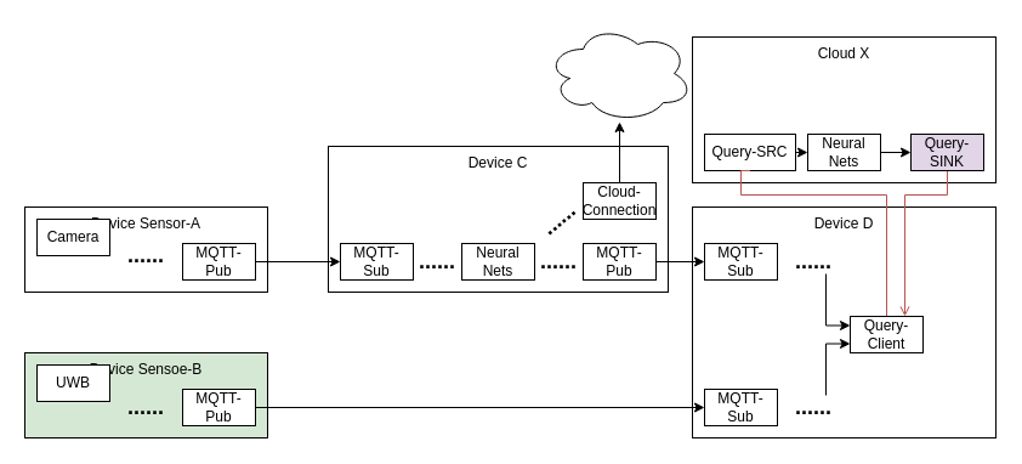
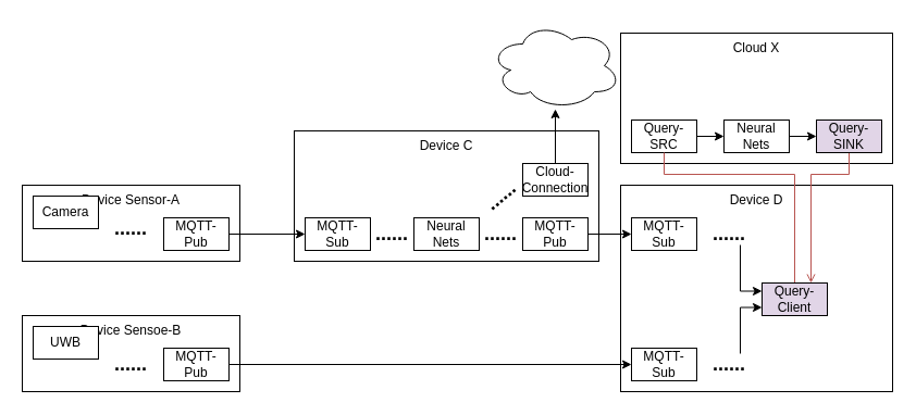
  <mxCell id="0" />
  <mxCell id="1" parent="0" />
  <mxCell id="2" value="Device Sensor-A" style="rounded=0;whiteSpace=wrap;html=1;verticalAlign=top;" vertex="1" parent="1"><mxGeometry x="20" y="170" width="200" height="70" as="geometry" /></mxCell>
- <mxCell id="3" value="Device Sensoe-B" style="rounded=0;whiteSpace=wrap;html=1;verticalAlign=top;fillColor=#d5e8d4;" vertex="1" parent="1"><mxGeometry x="20" y="290" width="200" height="70" as="geometry" /></mxCell>
+ <mxCell id="3" value="Device Sensoe-B" style="rounded=0;whiteSpace=wrap;html=1;verticalAlign=top;" vertex="1" parent="1"><mxGeometry x="20" y="290" width="200" height="70" as="geometry" /></mxCell>
  <mxCell id="4" value="Device C" style="rounded=0;whiteSpace=wrap;html=1;verticalAlign=top;" vertex="1" parent="1"><mxGeometry x="270" y="120" width="280" height="120" as="geometry" /></mxCell>
  <mxCell id="5" value="Device D" style="rounded=0;whiteSpace=wrap;html=1;verticalAlign=top;" vertex="1" parent="1"><mxGeometry x="570" y="170" width="250" height="190" as="geometry" /></mxCell>
  <mxCell id="6" value="Cloud X" style="rounded=0;whiteSpace=wrap;html=1;verticalAlign=top;" vertex="1" parent="1"><mxGeometry x="570" y="30" width="250" height="120" as="geometry" /></mxCell>
  <mxCell id="7" value="Camera" style="rounded=0;whiteSpace=wrap;html=1;" vertex="1" parent="1"><mxGeometry x="30" y="180" width="60" height="30" as="geometry" /></mxCell>
  <mxCell id="8" style="edgeStyle=orthogonalEdgeStyle;rounded=0;orthogonalLoop=1;jettySize=auto;html=1;exitX=1;exitY=0.5;exitDx=0;exitDy=0;entryX=0;entryY=0.5;entryDx=0;entryDy=0;" edge="1" parent="1" source="9" target="15"><mxGeometry relative="1" as="geometry" /></mxCell>
  <mxCell id="9" value="MQTT-Pub" style="rounded=0;whiteSpace=wrap;html=1;" vertex="1" parent="1"><mxGeometry x="150" y="200" width="60" height="30" as="geometry" /></mxCell>
  <mxCell id="10" value="&lt;b&gt;&lt;font style=&quot;font-size: 18px&quot;&gt;......&lt;/font&gt;&lt;/b&gt;" style="text;html=1;strokeColor=none;fillColor=none;align=center;verticalAlign=middle;whiteSpace=wrap;rounded=0;" vertex="1" parent="1"><mxGeometry x="100" y="200" width="40" height="20" as="geometry" /></mxCell>
  <mxCell id="11" value="UWB" style="rounded=0;whiteSpace=wrap;html=1;" vertex="1" parent="1"><mxGeometry x="30" y="300" width="60" height="30" as="geometry" /></mxCell>
  <mxCell id="12" style="edgeStyle=orthogonalEdgeStyle;rounded=0;orthogonalLoop=1;jettySize=auto;html=1;exitX=1;exitY=0.5;exitDx=0;exitDy=0;entryX=0;entryY=0.5;entryDx=0;entryDy=0;" edge="1" parent="1" source="13" target="28"><mxGeometry relative="1" as="geometry" /></mxCell>
  <mxCell id="13" value="MQTT-Pub" style="rounded=0;whiteSpace=wrap;html=1;" vertex="1" parent="1"><mxGeometry x="150" y="320" width="60" height="30" as="geometry" /></mxCell>
  <mxCell id="14" value="&lt;b&gt;&lt;font style=&quot;font-size: 18px&quot;&gt;......&lt;/font&gt;&lt;/b&gt;" style="text;html=1;strokeColor=none;fillColor=none;align=center;verticalAlign=middle;whiteSpace=wrap;rounded=0;" vertex="1" parent="1"><mxGeometry x="100" y="325" width="40" height="20" as="geometry" /></mxCell>
  <mxCell id="15" value="MQTT-Sub" style="rounded=0;whiteSpace=wrap;html=1;" vertex="1" parent="1"><mxGeometry x="280" y="200" width="60" height="30" as="geometry" /></mxCell>
  <mxCell id="16" value="Neural Nets" style="rounded=0;whiteSpace=wrap;html=1;" vertex="1" parent="1"><mxGeometry x="380" y="200" width="60" height="30" as="geometry" /></mxCell>
  <mxCell id="17" value="&lt;b&gt;&lt;font style=&quot;font-size: 18px&quot;&gt;......&lt;/font&gt;&lt;/b&gt;" style="text;html=1;strokeColor=none;fillColor=none;align=center;verticalAlign=middle;whiteSpace=wrap;rounded=0;" vertex="1" parent="1"><mxGeometry x="340" y="205" width="40" height="20" as="geometry" /></mxCell>
  <mxCell id="18" value="&lt;b&gt;&lt;font style=&quot;font-size: 18px&quot;&gt;......&lt;/font&gt;&lt;/b&gt;" style="text;html=1;strokeColor=none;fillColor=none;align=center;verticalAlign=middle;whiteSpace=wrap;rounded=0;" vertex="1" parent="1"><mxGeometry x="440" y="205" width="40" height="20" as="geometry" /></mxCell>
  <mxCell id="19" style="edgeStyle=orthogonalEdgeStyle;rounded=0;orthogonalLoop=1;jettySize=auto;html=1;exitX=1;exitY=0.5;exitDx=0;exitDy=0;entryX=0;entryY=0.5;entryDx=0;entryDy=0;" edge="1" parent="1" source="20" target="27"><mxGeometry relative="1" as="geometry" /></mxCell>
  <mxCell id="20" value="MQTT-Pub" style="rounded=0;whiteSpace=wrap;html=1;" vertex="1" parent="1"><mxGeometry x="480" y="200" width="60" height="30" as="geometry" /></mxCell>
  <mxCell id="21" style="edgeStyle=orthogonalEdgeStyle;rounded=0;orthogonalLoop=1;jettySize=auto;html=1;exitX=1;exitY=0.5;exitDx=0;exitDy=0;entryX=0;entryY=0.5;entryDx=0;entryDy=0;" edge="1" parent="1" source="22" target="26"><mxGeometry relative="1" as="geometry" /></mxCell>
- <mxCell id="22" value="Query-SRC" style="rounded=0;whiteSpace=wrap;html=1;" vertex="1" parent="1"><mxGeometry x="580" y="110" width="75" height="30" as="geometry" /></mxCell>
+ <mxCell id="22" value="Query-SRC" style="rounded=0;whiteSpace=wrap;html=1;" vertex="1" parent="1"><mxGeometry x="580" y="110" width="60" height="30" as="geometry" /></mxCell>
  <mxCell id="23" style="edgeStyle=orthogonalEdgeStyle;rounded=0;orthogonalLoop=1;jettySize=auto;html=1;exitX=0.5;exitY=1;exitDx=0;exitDy=0;entryX=0.75;entryY=0;entryDx=0;entryDy=0;fillColor=#f8cecc;strokeColor=#b85450;endArrow=open;" edge="1" parent="1" source="24" target="30"><mxGeometry relative="1" as="geometry"><Array as="points"><mxPoint x="780" y="160" /><mxPoint x="745" y="160" /></Array></mxGeometry></mxCell>
  <mxCell id="24" value="Query-SINK" style="rounded=0;whiteSpace=wrap;html=1;fillColor=#e1d5e7;" vertex="1" parent="1"><mxGeometry x="750" y="110" width="60" height="30" as="geometry" /></mxCell>
  <mxCell id="25" style="edgeStyle=orthogonalEdgeStyle;rounded=0;orthogonalLoop=1;jettySize=auto;html=1;exitX=1;exitY=0.5;exitDx=0;exitDy=0;entryX=0;entryY=0.5;entryDx=0;entryDy=0;" edge="1" parent="1" source="26" target="24"><mxGeometry relative="1" as="geometry" /></mxCell>
  <mxCell id="26" value="Neural Nets" style="rounded=0;whiteSpace=wrap;html=1;" vertex="1" parent="1"><mxGeometry x="665" y="110" width="60" height="30" as="geometry" /></mxCell>
  <mxCell id="27" value="MQTT-Sub" style="rounded=0;whiteSpace=wrap;html=1;" vertex="1" parent="1"><mxGeometry x="580" y="200" width="60" height="30" as="geometry" /></mxCell>
  <mxCell id="28" value="MQTT-Sub" style="rounded=0;whiteSpace=wrap;html=1;" vertex="1" parent="1"><mxGeometry x="580" y="320" width="60" height="30" as="geometry" /></mxCell>
  <mxCell id="29" style="edgeStyle=orthogonalEdgeStyle;rounded=0;orthogonalLoop=1;jettySize=auto;html=1;exitX=0.5;exitY=0;exitDx=0;exitDy=0;entryX=0.5;entryY=1;entryDx=0;entryDy=0;fillColor=#f8cecc;strokeColor=#b85450;endArrow=none;" edge="1" parent="1" source="30" target="22"><mxGeometry relative="1" as="geometry"><Array as="points"><mxPoint x="730" y="160" /><mxPoint x="610" y="160" /></Array></mxGeometry></mxCell>
- <mxCell id="30" value="Query-Client" style="rounded=0;whiteSpace=wrap;html=1;" vertex="1" parent="1"><mxGeometry x="700" y="260" width="60" height="30" as="geometry" /></mxCell>
+ <mxCell id="30" value="Query-Client" style="rounded=0;whiteSpace=wrap;html=1;fillColor=#e1d5e7;" vertex="1" parent="1"><mxGeometry x="700" y="260" width="60" height="30" as="geometry" /></mxCell>
  <mxCell id="31" style="edgeStyle=orthogonalEdgeStyle;rounded=0;orthogonalLoop=1;jettySize=auto;html=1;exitX=0.75;exitY=0;exitDx=0;exitDy=0;entryX=0;entryY=0.75;entryDx=0;entryDy=0;" edge="1" parent="1" source="32" target="30"><mxGeometry relative="1" as="geometry" /></mxCell>
  <mxCell id="32" value="&lt;b&gt;&lt;font style=&quot;font-size: 18px&quot;&gt;......&lt;/font&gt;&lt;/b&gt;" style="text;html=1;strokeColor=none;fillColor=none;align=center;verticalAlign=middle;whiteSpace=wrap;rounded=0;" vertex="1" parent="1"><mxGeometry x="650" y="325" width="40" height="20" as="geometry" /></mxCell>
  <mxCell id="33" style="edgeStyle=orthogonalEdgeStyle;rounded=0;orthogonalLoop=1;jettySize=auto;html=1;exitX=0.75;exitY=1;exitDx=0;exitDy=0;entryX=0;entryY=0.25;entryDx=0;entryDy=0;" edge="1" parent="1" source="34" target="30"><mxGeometry relative="1" as="geometry" /></mxCell>
  <mxCell id="34" value="&lt;b&gt;&lt;font style=&quot;font-size: 18px&quot;&gt;......&lt;/font&gt;&lt;/b&gt;" style="text;html=1;strokeColor=none;fillColor=none;align=center;verticalAlign=middle;whiteSpace=wrap;rounded=0;" vertex="1" parent="1"><mxGeometry x="650" y="205" width="40" height="20" as="geometry" /></mxCell>
  <mxCell id="35" value="" style="ellipse;shape=cloud;whiteSpace=wrap;html=1;" vertex="1" parent="1"><mxGeometry x="450" y="20" width="120" height="80" as="geometry" /></mxCell>
  <mxCell id="36" style="edgeStyle=orthogonalEdgeStyle;rounded=0;orthogonalLoop=1;jettySize=auto;html=1;exitX=0.5;exitY=0;exitDx=0;exitDy=0;" edge="1" parent="1" source="37" target="35"><mxGeometry relative="1" as="geometry" /></mxCell>
  <mxCell id="37" value="Cloud-Connection" style="rounded=0;whiteSpace=wrap;html=1;" vertex="1" parent="1"><mxGeometry x="480" y="150" width="60" height="30" as="geometry" /></mxCell>
  <mxCell id="38" value="&lt;b&gt;&lt;font style=&quot;font-size: 18px&quot;&gt;......&lt;/font&gt;&lt;/b&gt;" style="text;html=1;strokeColor=none;fillColor=none;align=center;verticalAlign=middle;whiteSpace=wrap;rounded=0;rotation=-40;" vertex="1" parent="1"><mxGeometry x="440" y="170" width="40" height="20" as="geometry" /></mxCell>
